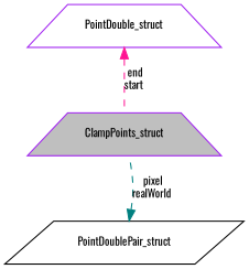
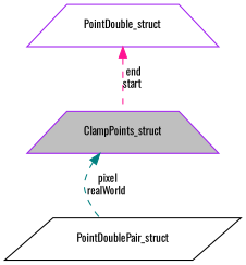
  digraph {
    fontname=Oswald
    node [color=purple fontname=Oswald fontsize=10 shape=trapezium]
    edge [dir=back fontname=Oswald fontsize=10 labelfontname=FreeSans labelfontsize=10 style=dashed]
    n1 [fillcolor=grey75 fontcolor=black height=0.2 label=ClampPoints_struct style=filled width=0.4]
    n2 [color=black height=0.2 label=PointDoublePair_struct shape=parallelogram width=0.4]
    n3 [height=0.2 label=PointDouble_struct width=0.4]
-   n2 -> n1 [color=teal label=" pixel\nrealWorld"]
+   n1 -> n2 [color=teal label=" pixel\nrealWorld"]
    n3 -> n1 [color=deeppink label=" end\nstart"]
  }
